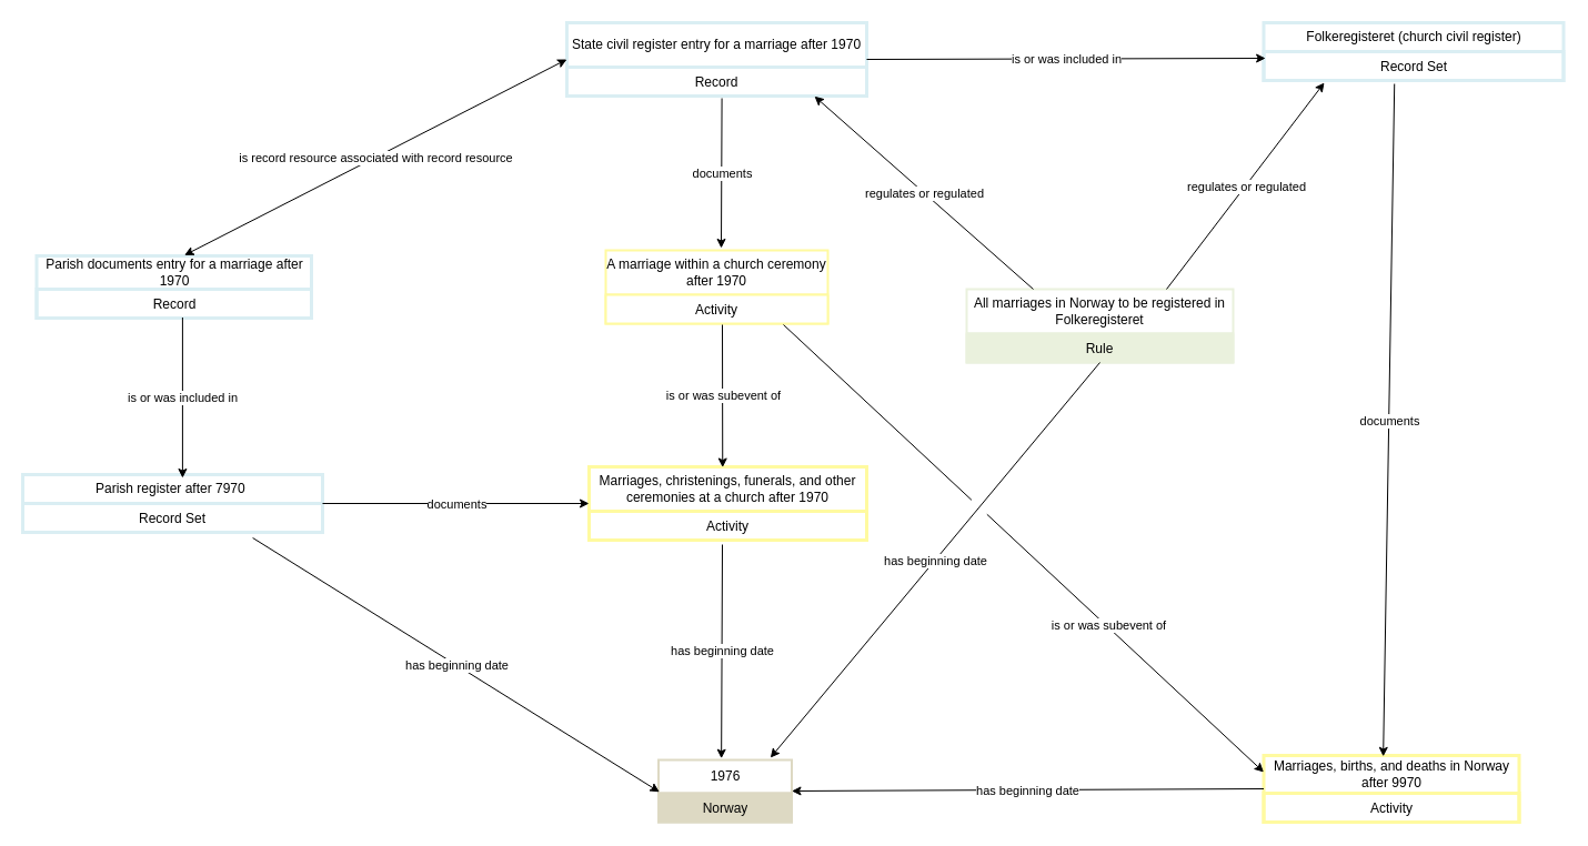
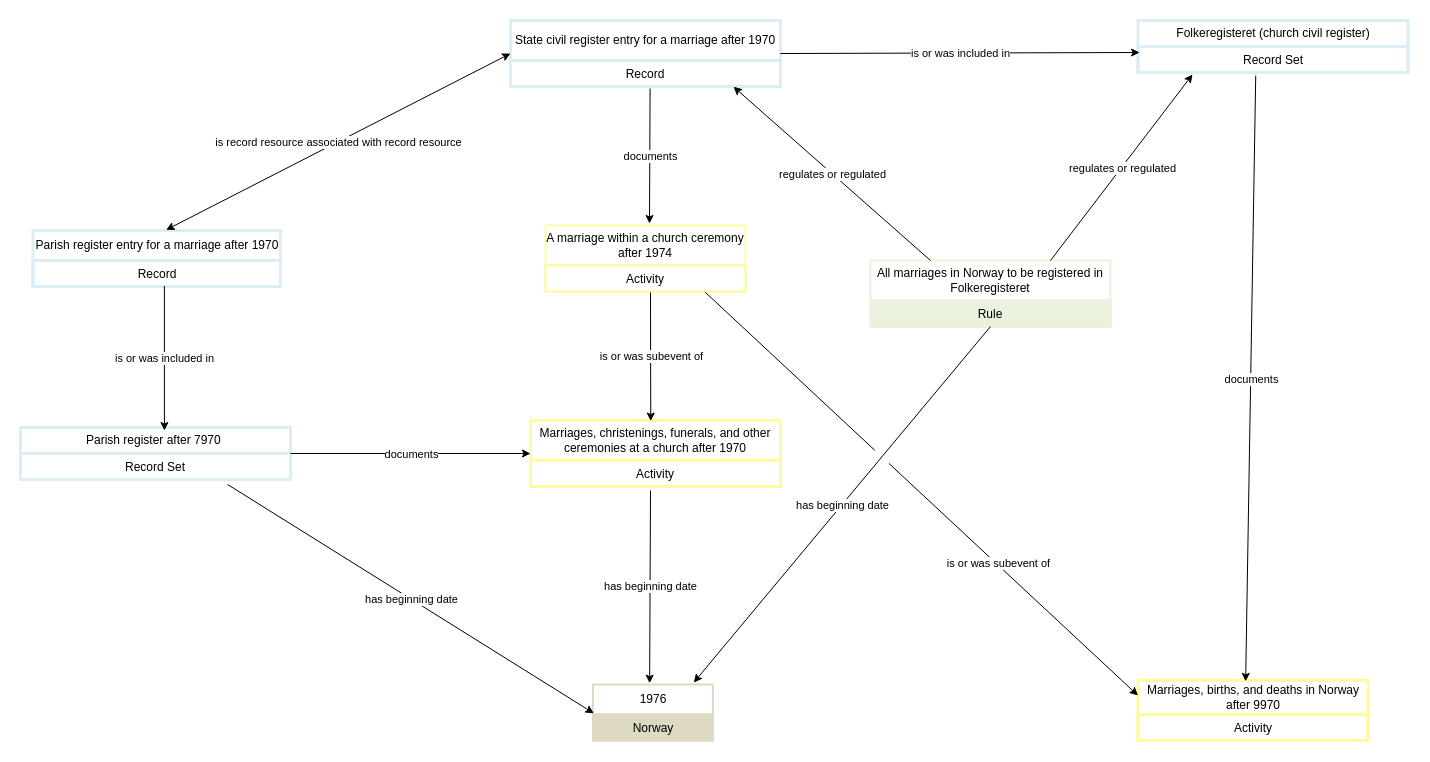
  <mxCell id="0" />
  <mxCell id="1" parent="0" />
  <mxCell id="2" value="Parish register after 7970&amp;nbsp;" style="swimlane;fontStyle=0;childLayout=stackLayout;horizontal=1;startSize=26;strokeColor=#DAEEF3;strokeWidth=3;fillColor=none;horizontalStack=0;resizeParent=1;resizeParentMax=0;resizeLast=0;collapsible=1;marginBottom=0;whiteSpace=wrap;html=1;" parent="1" vertex="1"><mxGeometry x="20" y="427" width="270" height="52" as="geometry" /></mxCell>
  <mxCell id="3" value="Record Set" style="text;strokeColor=#DAEEF3;strokeWidth=3;fillColor=none;align=center;verticalAlign=top;spacingLeft=4;spacingRight=4;overflow=hidden;rotatable=0;points=[[0,0.5],[1,0.5]];portConstraint=eastwest;whiteSpace=wrap;html=1;" parent="2" vertex="1"><mxGeometry y="26" width="270" height="26" as="geometry" /></mxCell>
  <mxCell id="4" value="Marriages, christenings, funerals, and other ceremonies at a church after 1970" style="swimlane;fontStyle=0;childLayout=stackLayout;horizontal=1;startSize=40;strokeColor=#FFFAA0;strokeWidth=3;fillColor=none;horizontalStack=0;resizeParent=1;resizeParentMax=0;resizeLast=0;collapsible=1;marginBottom=0;whiteSpace=wrap;html=1;" parent="1" vertex="1"><mxGeometry x="530" y="420" width="250" height="66" as="geometry" /></mxCell>
  <mxCell id="5" value="Activity" style="text;strokeColor=#FFFAA0;strokeWidth=3;fillColor=none;align=center;verticalAlign=top;spacingLeft=4;spacingRight=4;overflow=hidden;rotatable=0;points=[[0,0.5],[1,0.5]];portConstraint=eastwest;whiteSpace=wrap;html=1;" parent="4" vertex="1"><mxGeometry y="40" width="250" height="26" as="geometry" /></mxCell>
  <mxCell id="6" value="" style="endArrow=classic;html=1;rounded=0;entryX=0;entryY=0.5;entryDx=0;entryDy=0;exitX=1;exitY=0.5;exitDx=0;exitDy=0;" parent="1" source="2" target="4" edge="1"><mxGeometry relative="1" as="geometry"><mxPoint x="400" y="367" as="sourcePoint" /><mxPoint x="597" y="367" as="targetPoint" /></mxGeometry></mxCell>
  <mxCell id="7" value="documents" style="edgeLabel;resizable=0;html=1;;align=center;verticalAlign=middle;" parent="6" connectable="0" vertex="1"><mxGeometry relative="1" as="geometry" /></mxCell>
  <mxCell id="8" value="1976" style="swimlane;fontStyle=0;childLayout=stackLayout;horizontal=1;startSize=30;strokeColor=#DDD9C3;strokeWidth=2;fillColor=none;horizontalStack=0;resizeParent=1;resizeParentMax=0;resizeLast=0;collapsible=1;marginBottom=0;whiteSpace=wrap;html=1;" parent="1" vertex="1"><mxGeometry x="592.5" y="684" width="120" height="56" as="geometry" /></mxCell>
  <mxCell id="9" value="Norway" style="text;strokeColor=#DDD9C3;strokeWidth=2;fillColor=#DDD9C3;align=center;verticalAlign=top;spacingLeft=4;spacingRight=4;overflow=hidden;rotatable=0;points=[[0,0.5],[1,0.5]];portConstraint=eastwest;whiteSpace=wrap;html=1;" parent="8" vertex="1"><mxGeometry y="30" width="120" height="26" as="geometry" /></mxCell>
  <mxCell id="10" value="" style="endArrow=classic;html=1;rounded=0;entryX=0.472;entryY=-0.023;entryDx=0;entryDy=0;entryPerimeter=0;" parent="1" target="8" edge="1"><mxGeometry relative="1" as="geometry"><mxPoint x="650" y="490" as="sourcePoint" /><mxPoint x="650" y="680" as="targetPoint" /></mxGeometry></mxCell>
  <mxCell id="11" value="has beginning date" style="edgeLabel;resizable=0;html=1;;align=center;verticalAlign=middle;" parent="10" connectable="0" vertex="1"><mxGeometry relative="1" as="geometry" /></mxCell>
  <mxCell id="12" value="" style="endArrow=classic;html=1;rounded=0;exitX=0.767;exitY=1.192;exitDx=0;exitDy=0;exitPerimeter=0;entryX=0.007;entryY=-0.045;entryDx=0;entryDy=0;entryPerimeter=0;" parent="1" source="3" target="9" edge="1"><mxGeometry relative="1" as="geometry"><mxPoint x="177" y="544" as="sourcePoint" /><mxPoint x="590" y="650" as="targetPoint" /></mxGeometry></mxCell>
  <mxCell id="13" value="has beginning date" style="edgeLabel;resizable=0;html=1;;align=center;verticalAlign=middle;" parent="12" connectable="0" vertex="1"><mxGeometry relative="1" as="geometry" /></mxCell>
- <mxCell id="14" value="Parish documents entry for a marriage after 1970" style="swimlane;fontStyle=0;childLayout=stackLayout;horizontal=1;startSize=30;strokeColor=#DAEEF3;strokeWidth=3;fillColor=none;horizontalStack=0;resizeParent=1;resizeParentMax=0;resizeLast=0;collapsible=1;marginBottom=0;whiteSpace=wrap;html=1;" parent="1" vertex="1"><mxGeometry x="32.5" y="230" width="247.5" height="56" as="geometry" /></mxCell>
+ <mxCell id="14" value="Parish register entry for a marriage after 1970" style="swimlane;fontStyle=0;childLayout=stackLayout;horizontal=1;startSize=30;strokeColor=#DAEEF3;strokeWidth=3;fillColor=none;horizontalStack=0;resizeParent=1;resizeParentMax=0;resizeLast=0;collapsible=1;marginBottom=0;whiteSpace=wrap;html=1;" parent="1" vertex="1"><mxGeometry x="32.5" y="230" width="247.5" height="56" as="geometry" /></mxCell>
  <mxCell id="15" value="Record" style="text;strokeColor=#DAEEF3;strokeWidth=3;fillColor=none;align=center;verticalAlign=top;spacingLeft=4;spacingRight=4;overflow=hidden;rotatable=0;points=[[0,0.5],[1,0.5]];portConstraint=eastwest;whiteSpace=wrap;html=1;" parent="14" vertex="1"><mxGeometry y="30" width="247.5" height="26" as="geometry" /></mxCell>
  <mxCell id="16" value="" style="endArrow=classic;html=1;rounded=0;entryX=0.533;entryY=0.058;entryDx=0;entryDy=0;entryPerimeter=0;exitX=0.531;exitY=0.981;exitDx=0;exitDy=0;exitPerimeter=0;" parent="1" source="15" target="2" edge="1"><mxGeometry relative="1" as="geometry"><mxPoint x="164" y="300" as="sourcePoint" /><mxPoint x="430" y="380" as="targetPoint" /></mxGeometry></mxCell>
  <mxCell id="17" value="is or was included in" style="edgeLabel;resizable=0;html=1;;align=center;verticalAlign=middle;" parent="16" connectable="0" vertex="1"><mxGeometry relative="1" as="geometry" /></mxCell>
- <mxCell id="18" value="A marriage within a church ceremony after 1970" style="swimlane;fontStyle=0;childLayout=stackLayout;horizontal=1;startSize=40;strokeColor=#FFFAA0;strokeWidth=2;fillColor=none;horizontalStack=0;resizeParent=1;resizeParentMax=0;resizeLast=0;collapsible=1;marginBottom=0;whiteSpace=wrap;html=1;" parent="1" vertex="1"><mxGeometry x="545" y="225" width="200" height="66" as="geometry" /></mxCell>
+ <mxCell id="18" value="A marriage within a church ceremony after 1974" style="swimlane;fontStyle=0;childLayout=stackLayout;horizontal=1;startSize=40;strokeColor=#FFFAA0;strokeWidth=2;fillColor=none;horizontalStack=0;resizeParent=1;resizeParentMax=0;resizeLast=0;collapsible=1;marginBottom=0;whiteSpace=wrap;html=1;" parent="1" vertex="1"><mxGeometry x="545" y="225" width="200" height="66" as="geometry" /></mxCell>
  <mxCell id="19" value="Activity" style="text;strokeColor=#FFFAA0;strokeWidth=2;fillColor=#FFFFFF;align=center;verticalAlign=top;spacingLeft=4;spacingRight=4;overflow=hidden;rotatable=0;points=[[0,0.5],[1,0.5]];portConstraint=eastwest;whiteSpace=wrap;html=1;" parent="18" vertex="1"><mxGeometry y="40" width="200" height="26" as="geometry" /></mxCell>
  <mxCell id="20" value="" style="endArrow=classic;html=1;rounded=0;entryX=0.481;entryY=0.008;entryDx=0;entryDy=0;entryPerimeter=0;" parent="1" target="4" edge="1"><mxGeometry relative="1" as="geometry"><mxPoint x="650" y="292" as="sourcePoint" /><mxPoint x="658" y="420" as="targetPoint" /></mxGeometry></mxCell>
  <mxCell id="21" value="is or was subevent of" style="edgeLabel;resizable=0;html=1;;align=center;verticalAlign=middle;" parent="20" connectable="0" vertex="1"><mxGeometry relative="1" as="geometry" /></mxCell>
  <mxCell id="22" value="State civil register entry for a marriage after 1970" style="swimlane;fontStyle=0;childLayout=stackLayout;horizontal=1;startSize=40;strokeColor=#DAEEF3;strokeWidth=3;fillColor=none;horizontalStack=0;resizeParent=1;resizeParentMax=0;resizeLast=0;collapsible=1;marginBottom=0;whiteSpace=wrap;html=1;" parent="1" vertex="1"><mxGeometry x="510" y="20" width="270" height="66" as="geometry" /></mxCell>
  <mxCell id="23" value="Record" style="text;strokeColor=#DAEEF3;strokeWidth=3;fillColor=none;align=center;verticalAlign=top;spacingLeft=4;spacingRight=4;overflow=hidden;rotatable=0;points=[[0,0.5],[1,0.5]];portConstraint=eastwest;whiteSpace=wrap;html=1;" parent="22" vertex="1"><mxGeometry y="40" width="270" height="26" as="geometry" /></mxCell>
  <mxCell id="24" value="" style="endArrow=classic;html=1;rounded=0;exitX=0.517;exitY=1.077;exitDx=0;exitDy=0;exitPerimeter=0;" parent="1" source="23" edge="1"><mxGeometry relative="1" as="geometry"><mxPoint x="610" y="131" as="sourcePoint" /><mxPoint x="649" y="223" as="targetPoint" /></mxGeometry></mxCell>
  <mxCell id="25" value="documents" style="edgeLabel;resizable=0;html=1;;align=center;verticalAlign=middle;" parent="24" connectable="0" vertex="1"><mxGeometry relative="1" as="geometry" /></mxCell>
  <mxCell id="26" value="" style="endArrow=classic;html=1;rounded=0;entryX=0;entryY=0.5;entryDx=0;entryDy=0;exitX=0.538;exitY=-0.011;exitDx=0;exitDy=0;exitPerimeter=0;startArrow=classic;startFill=1;" parent="1" source="14" target="22" edge="1"><mxGeometry relative="1" as="geometry"><mxPoint x="162.5" y="181" as="sourcePoint" /><mxPoint x="480" y="180" as="targetPoint" /></mxGeometry></mxCell>
  <mxCell id="27" value="is record resource associated with record resource" style="edgeLabel;resizable=0;html=1;;align=center;verticalAlign=middle;" parent="26" connectable="0" vertex="1"><mxGeometry relative="1" as="geometry" /></mxCell>
  <mxCell id="28" value="Marriages, births, and deaths in Norway after 9970" style="swimlane;fontStyle=0;childLayout=stackLayout;horizontal=1;startSize=34;strokeColor=#FFFAA0;strokeWidth=3;fillColor=none;horizontalStack=0;resizeParent=1;resizeParentMax=0;resizeLast=0;collapsible=1;marginBottom=0;whiteSpace=wrap;html=1;" parent="1" vertex="1"><mxGeometry x="1137.5" y="680" width="230" height="60" as="geometry" /></mxCell>
  <mxCell id="29" value="Activity" style="text;strokeColor=#FFFAA0;strokeWidth=3;fillColor=none;align=center;verticalAlign=top;spacingLeft=4;spacingRight=4;overflow=hidden;rotatable=0;points=[[0,0.5],[1,0.5]];portConstraint=eastwest;whiteSpace=wrap;html=1;" parent="28" vertex="1"><mxGeometry y="34" width="230" height="26" as="geometry" /></mxCell>
  <mxCell id="30" value="Folkeregisteret (church civil register)" style="swimlane;fontStyle=0;childLayout=stackLayout;horizontal=1;startSize=26;strokeColor=#DAEEF3;strokeWidth=3;fillColor=none;horizontalStack=0;resizeParent=1;resizeParentMax=0;resizeLast=0;collapsible=1;marginBottom=0;whiteSpace=wrap;html=1;" parent="1" vertex="1"><mxGeometry x="1137.5" y="20" width="270" height="52" as="geometry" /></mxCell>
  <mxCell id="31" value="Record Set" style="text;strokeColor=#DAEEF3;strokeWidth=3;fillColor=none;align=center;verticalAlign=top;spacingLeft=4;spacingRight=4;overflow=hidden;rotatable=0;points=[[0,0.5],[1,0.5]];portConstraint=eastwest;whiteSpace=wrap;html=1;" parent="30" vertex="1"><mxGeometry y="26" width="270" height="26" as="geometry" /></mxCell>
  <mxCell id="32" value="" style="endArrow=classic;html=1;rounded=0;entryX=0.006;entryY=0.231;entryDx=0;entryDy=0;entryPerimeter=0;exitX=1;exitY=0.5;exitDx=0;exitDy=0;" parent="1" source="22" target="31" edge="1"><mxGeometry relative="1" as="geometry"><mxPoint x="840" y="40" as="sourcePoint" /><mxPoint x="840" y="184" as="targetPoint" /></mxGeometry></mxCell>
  <mxCell id="33" value="is or was included in" style="edgeLabel;resizable=0;html=1;;align=center;verticalAlign=middle;" parent="32" connectable="0" vertex="1"><mxGeometry relative="1" as="geometry" /></mxCell>
  <mxCell id="34" value="" style="endArrow=classic;html=1;rounded=0;entryX=0.468;entryY=0.014;entryDx=0;entryDy=0;exitX=0.436;exitY=1.117;exitDx=0;exitDy=0;exitPerimeter=0;entryPerimeter=0;" parent="1" source="31" target="28" edge="1"><mxGeometry relative="1" as="geometry"><mxPoint x="1120" y="345" as="sourcePoint" /><mxPoint x="1360" y="345" as="targetPoint" /></mxGeometry></mxCell>
  <mxCell id="35" value="documents" style="edgeLabel;resizable=0;html=1;;align=center;verticalAlign=middle;" parent="34" connectable="0" vertex="1"><mxGeometry relative="1" as="geometry" /></mxCell>
- <mxCell id="36" value="" style="endArrow=classic;html=1;rounded=0;exitX=0;exitY=0.5;exitDx=0;exitDy=0;entryX=1;entryY=0.5;entryDx=0;entryDy=0;" parent="1" source="28" target="8" edge="1"><mxGeometry relative="1" as="geometry"><mxPoint x="681.5" y="614" as="sourcePoint" /><mxPoint x="517.5" y="732" as="targetPoint" /></mxGeometry></mxCell>
- <mxCell id="37" value="has beginning date" style="edgeLabel;resizable=0;html=1;;align=center;verticalAlign=middle;" parent="36" connectable="0" vertex="1"><mxGeometry relative="1" as="geometry" /></mxCell>
  <mxCell id="38" value="All marriages in Norway to be registered in Folkeregisteret" style="swimlane;fontStyle=0;childLayout=stackLayout;horizontal=1;startSize=40;strokeColor=#EAF1DD;strokeWidth=2;fillColor=none;horizontalStack=0;resizeParent=1;resizeParentMax=0;resizeLast=0;collapsible=1;marginBottom=0;whiteSpace=wrap;html=1;" parent="1" vertex="1"><mxGeometry x="870" y="260" width="240" height="66" as="geometry" /></mxCell>
  <mxCell id="39" value="Rule&lt;div&gt;&lt;br&gt;&lt;/div&gt;" style="text;strokeColor=#EAF1DD;strokeWidth=2;fillColor=#EAF1DD;align=center;verticalAlign=top;spacingLeft=4;spacingRight=4;overflow=hidden;rotatable=0;points=[[0,0.5],[1,0.5]];portConstraint=eastwest;whiteSpace=wrap;html=1;" parent="38" vertex="1"><mxGeometry y="40" width="240" height="26" as="geometry" /></mxCell>
  <mxCell id="40" value="" style="endArrow=classic;html=1;rounded=0;entryX=0.826;entryY=1.01;entryDx=0;entryDy=0;entryPerimeter=0;exitX=0.25;exitY=0;exitDx=0;exitDy=0;" parent="1" source="38" target="23" edge="1"><mxGeometry relative="1" as="geometry"><mxPoint x="710" y="210" as="sourcePoint" /><mxPoint x="1069" y="353" as="targetPoint" /></mxGeometry></mxCell>
  <mxCell id="41" value="regulates or regulated" style="edgeLabel;resizable=0;html=1;;align=center;verticalAlign=middle;" parent="40" connectable="0" vertex="1"><mxGeometry relative="1" as="geometry" /></mxCell>
  <mxCell id="42" value="" style="endArrow=classic;html=1;rounded=0;entryX=0.202;entryY=1.077;entryDx=0;entryDy=0;entryPerimeter=0;exitX=0.75;exitY=0;exitDx=0;exitDy=0;" parent="1" source="38" target="31" edge="1"><mxGeometry relative="1" as="geometry"><mxPoint x="980" y="414" as="sourcePoint" /><mxPoint x="840" y="180" as="targetPoint" /></mxGeometry></mxCell>
  <mxCell id="43" value="regulates or regulated" style="edgeLabel;resizable=0;html=1;;align=center;verticalAlign=middle;" parent="42" connectable="0" vertex="1"><mxGeometry relative="1" as="geometry" /></mxCell>
  <mxCell id="44" value="" style="endArrow=classic;html=1;rounded=0;exitX=0.5;exitY=1;exitDx=0;exitDy=0;entryX=0.84;entryY=-0.036;entryDx=0;entryDy=0;entryPerimeter=0;" parent="1" source="38" target="8" edge="1"><mxGeometry relative="1" as="geometry"><mxPoint x="1060" y="459" as="sourcePoint" /><mxPoint x="676" y="620" as="targetPoint" /></mxGeometry></mxCell>
  <mxCell id="45" value="has beginning date" style="edgeLabel;resizable=0;html=1;;align=center;verticalAlign=middle;" parent="44" connectable="0" vertex="1"><mxGeometry relative="1" as="geometry" /></mxCell>
  <mxCell id="46" value="" style="endArrow=classic;html=1;rounded=0;exitX=0.8;exitY=1.038;exitDx=0;exitDy=0;exitPerimeter=0;entryX=0;entryY=0.25;entryDx=0;entryDy=0;jumpStyle=gap;jumpSize=19;" parent="1" source="19" target="28" edge="1"><mxGeometry relative="1" as="geometry"><mxPoint x="668" y="297" as="sourcePoint" /><mxPoint x="668" y="430" as="targetPoint" /></mxGeometry></mxCell>
  <mxCell id="47" value="is or was subevent of" style="edgeLabel;resizable=0;html=1;;align=center;verticalAlign=middle;" parent="46" connectable="0" vertex="1"><mxGeometry relative="1" as="geometry"><mxPoint x="76" y="69" as="offset" /></mxGeometry></mxCell>
